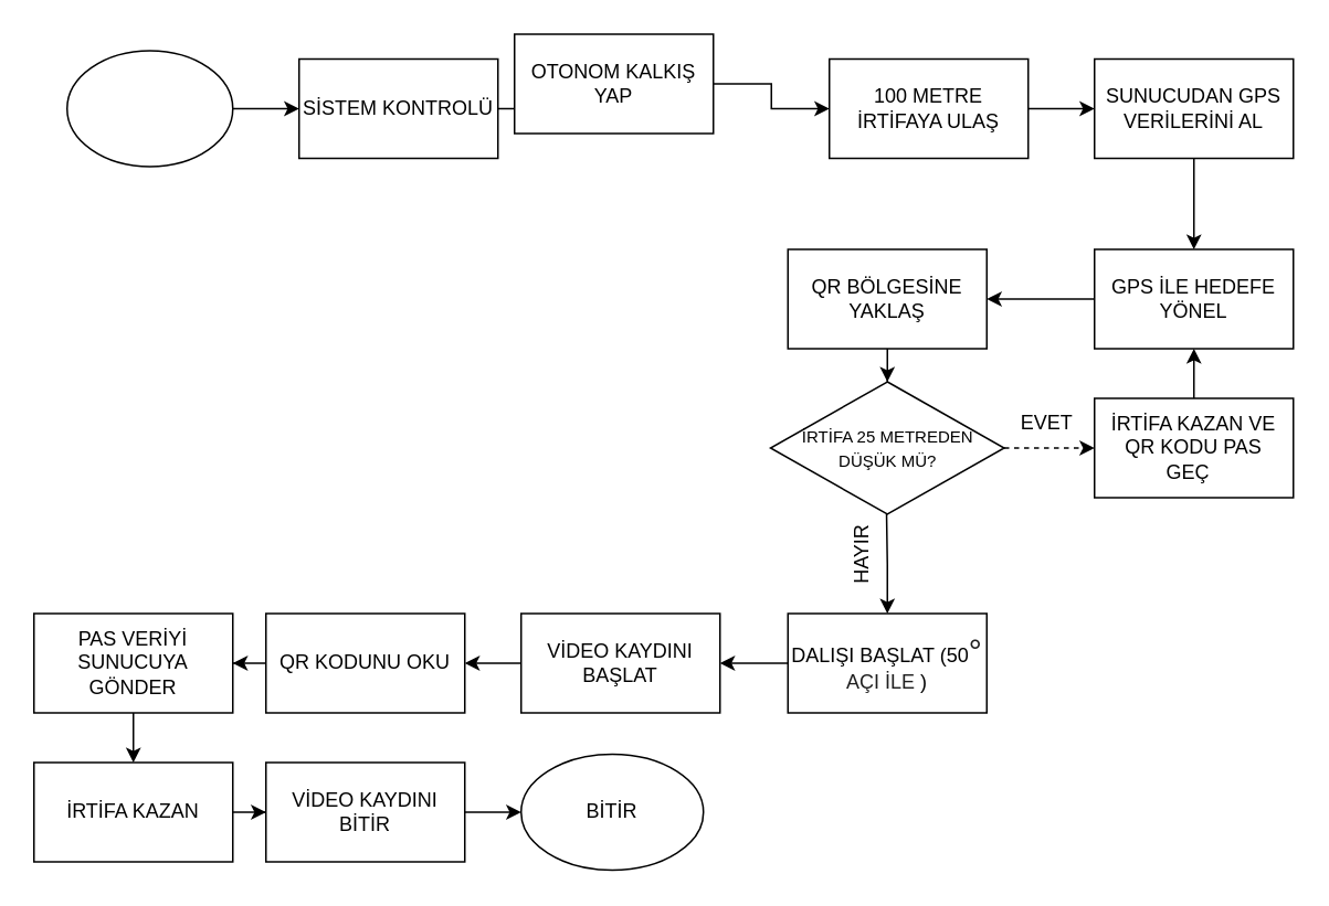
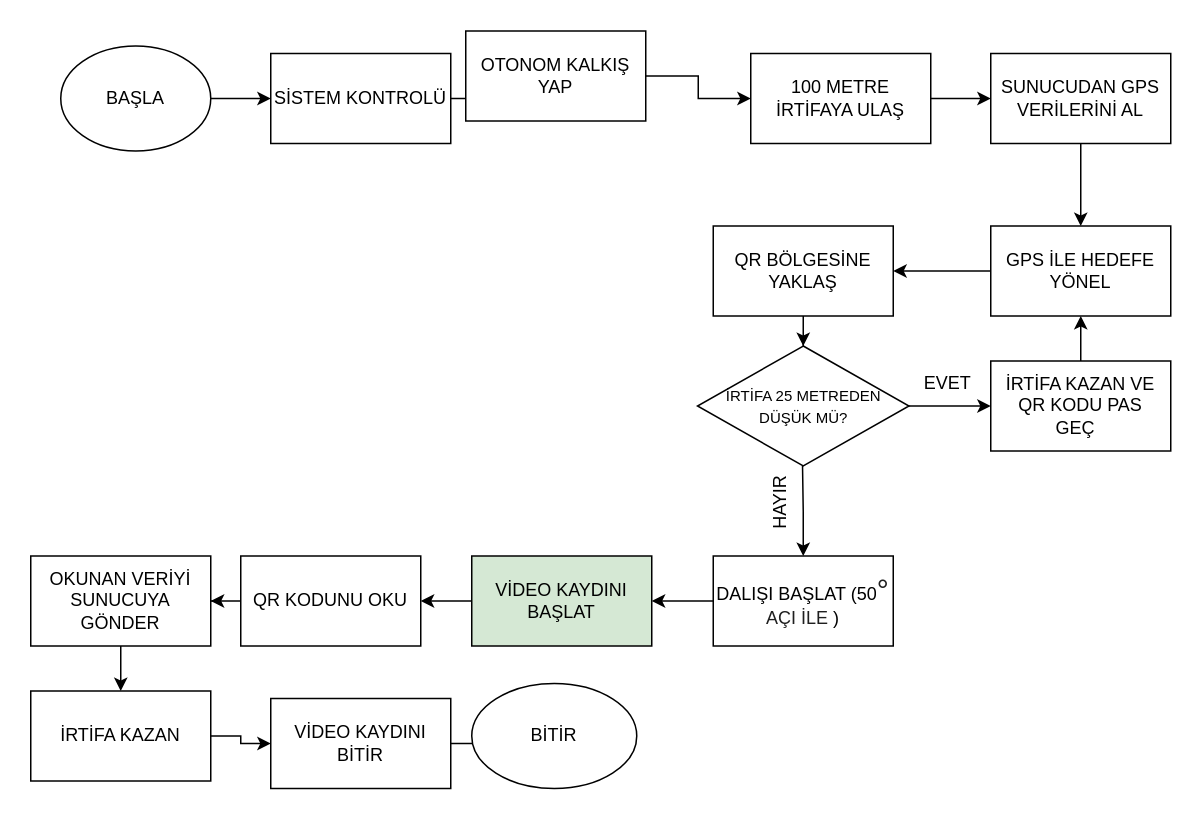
  <mxCell id="0" />
  <mxCell id="1" parent="0" />
  <mxCell id="2" value="" style="edgeStyle=orthogonalEdgeStyle;rounded=0;orthogonalLoop=1;jettySize=auto;html=1;" parent="1" source="3" target="5" edge="1"><mxGeometry relative="1" as="geometry" /></mxCell>
  <mxCell id="3" value="" style="ellipse;whiteSpace=wrap;html=1;" parent="1" vertex="1"><mxGeometry x="40" y="30" width="100" height="70" as="geometry" /></mxCell>
  <mxCell id="4" value="" style="edgeStyle=orthogonalEdgeStyle;rounded=0;orthogonalLoop=1;jettySize=auto;html=1;" parent="1" source="5" target="7" edge="1"><mxGeometry relative="1" as="geometry" /></mxCell>
  <mxCell id="5" value="SİSTEM KONTROLÜ" style="rounded=0;whiteSpace=wrap;html=1;" parent="1" vertex="1"><mxGeometry x="180" y="35" width="120" height="60" as="geometry" /></mxCell>
  <mxCell id="6" value="" style="edgeStyle=orthogonalEdgeStyle;rounded=0;orthogonalLoop=1;jettySize=auto;html=1;" parent="1" source="7" target="34" edge="1"><mxGeometry relative="1" as="geometry" /></mxCell>
  <mxCell id="7" value="OTONOM KALKIŞ YAP" style="rounded=0;whiteSpace=wrap;html=1;" parent="1" vertex="1"><mxGeometry x="310" y="20" width="120" height="60" as="geometry" /></mxCell>
+ <mxCell id="8" value="BAŞLA" style="text;strokeColor=none;align=center;fillColor=none;html=1;verticalAlign=middle;whiteSpace=wrap;rounded=0;" parent="1" vertex="1"><mxGeometry x="60" y="50" width="60" height="30" as="geometry" /></mxCell>
  <mxCell id="9" value="" style="edgeStyle=orthogonalEdgeStyle;rounded=0;orthogonalLoop=1;jettySize=auto;html=1;" parent="1" source="10" target="12" edge="1"><mxGeometry relative="1" as="geometry" /></mxCell>
  <mxCell id="10" value="SUNUCUDAN GPS VERİLERİNİ AL" style="rounded=0;whiteSpace=wrap;html=1;" parent="1" vertex="1"><mxGeometry x="660" y="35" width="120" height="60" as="geometry" /></mxCell>
  <mxCell id="11" value="" style="edgeStyle=orthogonalEdgeStyle;rounded=0;orthogonalLoop=1;jettySize=auto;html=1;" parent="1" source="12" target="14" edge="1"><mxGeometry relative="1" as="geometry" /></mxCell>
  <mxCell id="12" value="GPS İLE HEDEFE YÖNEL" style="rounded=0;whiteSpace=wrap;html=1;" parent="1" vertex="1"><mxGeometry x="660" y="150" width="120" height="60" as="geometry" /></mxCell>
  <mxCell id="13" value="" style="edgeStyle=orthogonalEdgeStyle;rounded=0;orthogonalLoop=1;jettySize=auto;html=1;" parent="1" source="14" target="18" edge="1"><mxGeometry relative="1" as="geometry" /></mxCell>
  <mxCell id="14" value="QR BÖLGESİNE YAKLAŞ" style="rounded=0;whiteSpace=wrap;html=1;" parent="1" vertex="1"><mxGeometry x="475" y="150" width="120" height="60" as="geometry" /></mxCell>
  <mxCell id="15" value="" style="edgeStyle=orthogonalEdgeStyle;rounded=0;orthogonalLoop=1;jettySize=auto;html=1;" parent="1" source="16" target="22" edge="1"><mxGeometry relative="1" as="geometry" /></mxCell>
  <mxCell id="16" value="DALIŞI BAŞLAT (50&lt;span style=&quot;color: rgb(31, 31, 31); font-family: &amp;quot;Google Sans&amp;quot;, Arial, sans-serif; font-size: 20px; text-align: start; background-color: rgb(255, 255, 255);&quot;&gt;° &lt;/span&gt;&lt;span style=&quot;color: rgb(31, 31, 31); font-family: &amp;quot;Google Sans&amp;quot;, Arial, sans-serif; text-align: start; background-color: rgb(255, 255, 255);&quot;&gt;&lt;font style=&quot;font-size: 12px;&quot;&gt;AÇI İLE&amp;nbsp;&lt;/font&gt;&lt;/span&gt;)" style="rounded=0;whiteSpace=wrap;html=1;" parent="1" vertex="1"><mxGeometry x="475" y="370" width="120" height="60" as="geometry" /></mxCell>
- <mxCell id="17" value="" style="edgeStyle=orthogonalEdgeStyle;rounded=0;orthogonalLoop=1;jettySize=auto;html=1;dashed=1;" parent="1" source="18" target="20" edge="1"><mxGeometry relative="1" as="geometry" /></mxCell>
+ <mxCell id="17" value="" style="edgeStyle=orthogonalEdgeStyle;rounded=0;orthogonalLoop=1;jettySize=auto;html=1;" parent="1" source="18" target="20" edge="1"><mxGeometry relative="1" as="geometry" /></mxCell>
  <mxCell id="18" value="&lt;font style=&quot;font-size: 10px;&quot;&gt;İRTİFA 25 METREDEN DÜŞÜK MÜ?&lt;/font&gt;" style="rhombus;whiteSpace=wrap;html=1;" parent="1" vertex="1"><mxGeometry x="464.5" y="230" width="141" height="80" as="geometry" /></mxCell>
  <mxCell id="19" value="" style="edgeStyle=orthogonalEdgeStyle;rounded=0;orthogonalLoop=1;jettySize=auto;html=1;" parent="1" source="20" target="12" edge="1"><mxGeometry relative="1" as="geometry" /></mxCell>
  <mxCell id="20" value="İRTİFA KAZAN VE QR KODU PAS GEÇ&amp;nbsp;&amp;nbsp;" style="rounded=0;whiteSpace=wrap;html=1;" parent="1" vertex="1"><mxGeometry x="660" y="240" width="120" height="60" as="geometry" /></mxCell>
  <mxCell id="21" value="" style="edgeStyle=orthogonalEdgeStyle;rounded=0;orthogonalLoop=1;jettySize=auto;html=1;" parent="1" source="22" target="24" edge="1"><mxGeometry relative="1" as="geometry" /></mxCell>
- <mxCell id="22" value="VİDEO KAYDINI BAŞLAT" style="rounded=0;whiteSpace=wrap;html=1;" parent="1" vertex="1"><mxGeometry x="314" y="370" width="120" height="60" as="geometry" /></mxCell>
+ <mxCell id="22" value="VİDEO KAYDINI BAŞLAT" style="rounded=0;whiteSpace=wrap;html=1;fillColor=#d5e8d4;" parent="1" vertex="1"><mxGeometry x="314" y="370" width="120" height="60" as="geometry" /></mxCell>
  <mxCell id="23" value="" style="edgeStyle=orthogonalEdgeStyle;rounded=0;orthogonalLoop=1;jettySize=auto;html=1;" parent="1" source="24" target="26" edge="1"><mxGeometry relative="1" as="geometry" /></mxCell>
  <mxCell id="24" value="QR KODUNU OKU" style="rounded=0;whiteSpace=wrap;html=1;" parent="1" vertex="1"><mxGeometry x="160" y="370" width="120" height="60" as="geometry" /></mxCell>
  <mxCell id="25" value="" style="edgeStyle=orthogonalEdgeStyle;rounded=0;orthogonalLoop=1;jettySize=auto;html=1;" parent="1" source="26" target="28" edge="1"><mxGeometry relative="1" as="geometry" /></mxCell>
- <mxCell id="26" value="PAS VERİYİ SUNUCUYA GÖNDER" style="rounded=0;whiteSpace=wrap;html=1;" parent="1" vertex="1"><mxGeometry x="20" y="370" width="120" height="60" as="geometry" /></mxCell>
+ <mxCell id="26" value="OKUNAN VERİYİ SUNUCUYA GÖNDER" style="rounded=0;whiteSpace=wrap;html=1;" parent="1" vertex="1"><mxGeometry x="20" y="370" width="120" height="60" as="geometry" /></mxCell>
  <mxCell id="27" value="" style="edgeStyle=orthogonalEdgeStyle;rounded=0;orthogonalLoop=1;jettySize=auto;html=1;" parent="1" source="28" target="30" edge="1"><mxGeometry relative="1" as="geometry" /></mxCell>
  <mxCell id="28" value="İRTİFA KAZAN" style="rounded=0;whiteSpace=wrap;html=1;" parent="1" vertex="1"><mxGeometry x="20" y="460" width="120" height="60" as="geometry" /></mxCell>
  <mxCell id="29" value="" style="edgeStyle=orthogonalEdgeStyle;rounded=0;orthogonalLoop=1;jettySize=auto;html=1;" parent="1" source="30" target="31" edge="1"><mxGeometry relative="1" as="geometry" /></mxCell>
- <mxCell id="30" value="VİDEO KAYDINI BİTİR" style="rounded=0;whiteSpace=wrap;html=1;" parent="1" vertex="1"><mxGeometry x="160" y="460" width="120" height="60" as="geometry" /></mxCell>
+ <mxCell id="30" value="VİDEO KAYDINI BİTİR" style="rounded=0;whiteSpace=wrap;html=1;" parent="1" vertex="1"><mxGeometry x="180" y="465" width="120" height="60" as="geometry" /></mxCell>
  <mxCell id="31" value="BİTİR" style="ellipse;whiteSpace=wrap;html=1;" parent="1" vertex="1"><mxGeometry x="314" y="455" width="110" height="70" as="geometry" /></mxCell>
  <mxCell id="32" value="" style="edgeStyle=orthogonalEdgeStyle;rounded=0;orthogonalLoop=1;jettySize=auto;html=1;" parent="1" edge="1"><mxGeometry relative="1" as="geometry"><mxPoint x="534.52" y="310" as="sourcePoint" /><mxPoint x="535" y="370" as="targetPoint" /></mxGeometry></mxCell>
  <mxCell id="33" value="" style="edgeStyle=orthogonalEdgeStyle;rounded=0;orthogonalLoop=1;jettySize=auto;html=1;" parent="1" source="34" target="10" edge="1"><mxGeometry relative="1" as="geometry" /></mxCell>
  <mxCell id="34" value="100 METRE İRTİFAYA ULAŞ" style="rounded=0;whiteSpace=wrap;html=1;" parent="1" vertex="1"><mxGeometry x="500" y="35" width="120" height="60" as="geometry" /></mxCell>
  <mxCell id="35" value="EVET" style="text;html=1;align=center;verticalAlign=middle;resizable=0;points=[];autosize=1;strokeColor=none;fillColor=none;" parent="1" vertex="1"><mxGeometry x="605.5" y="240" width="50" height="30" as="geometry" /></mxCell>
  <mxCell id="36" value="HAYIR" style="text;html=1;align=center;verticalAlign=middle;resizable=0;points=[];autosize=1;strokeColor=none;fillColor=none;flipH=0;flipV=1;rotation=-90;" parent="1" vertex="1"><mxGeometry x="490" y="320" width="60" height="30" as="geometry" /></mxCell>
